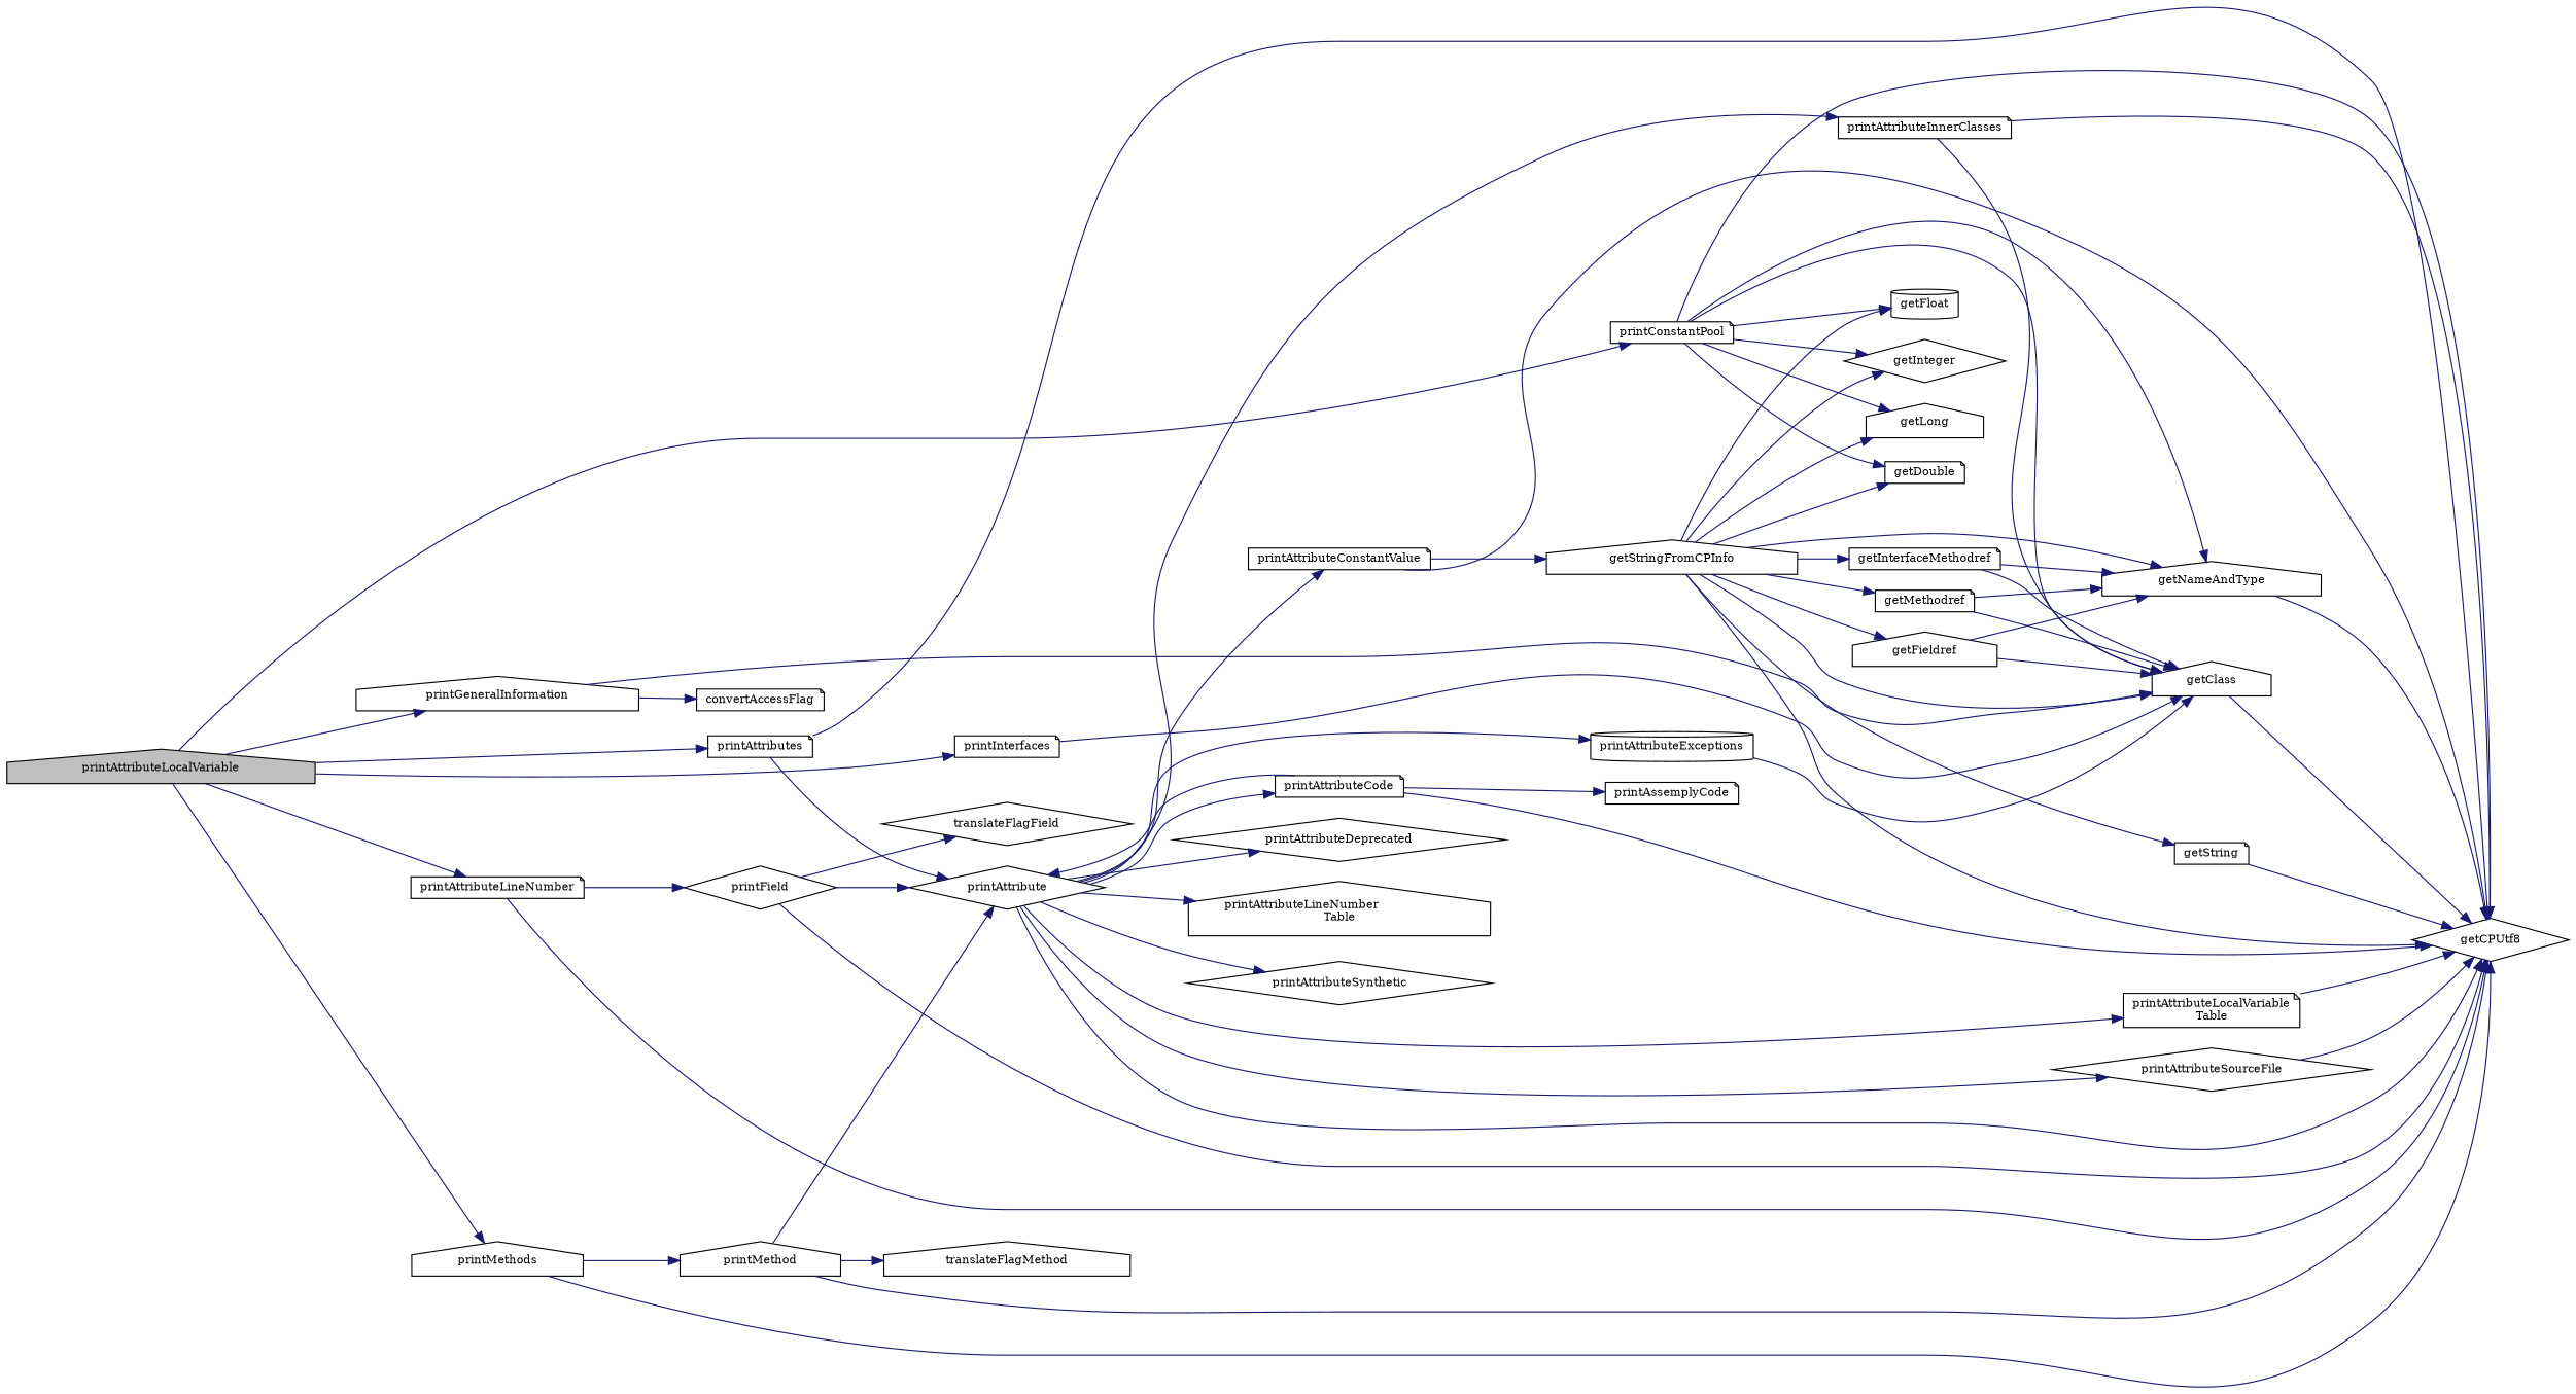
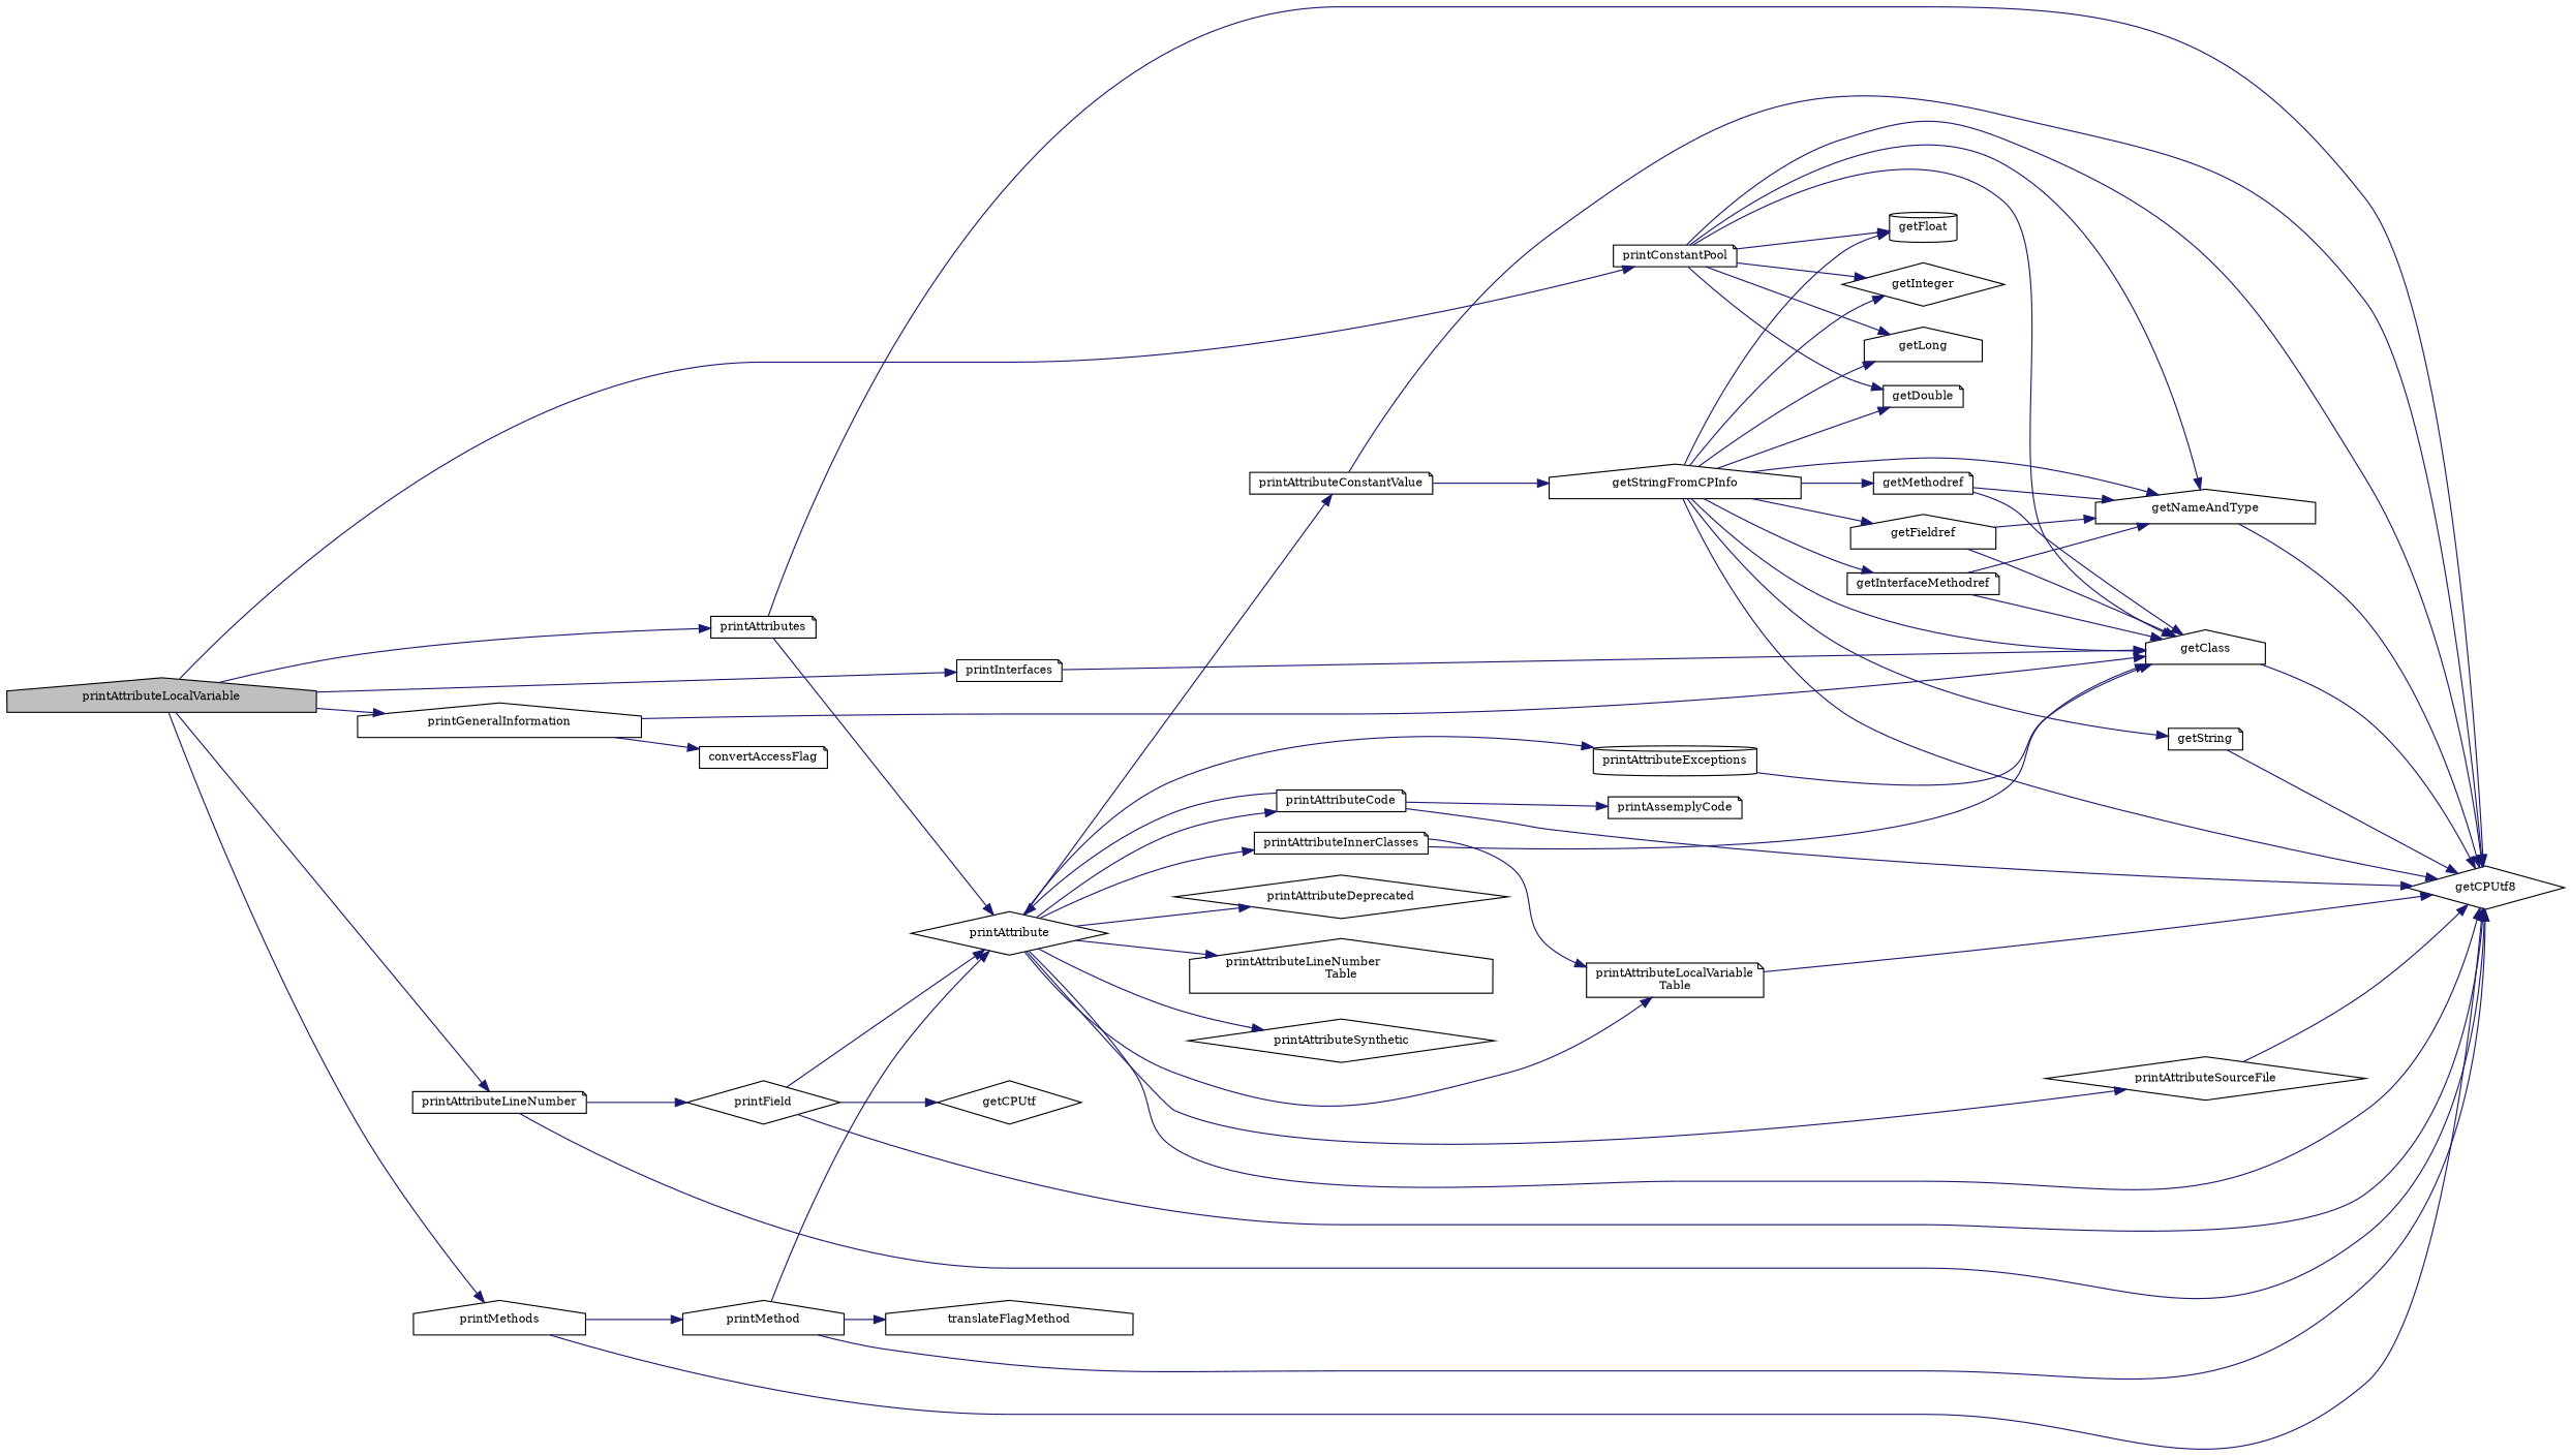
  digraph {
    fontname="DejaVu Serif"
    rankdir=LR
    node [color=black fillcolor=white fontname="DejaVu Serif" fontsize=10 shape=note style=filled]
    edge [color=midnightblue fontname="DejaVu Serif" fontsize=10 labelfontname=Helvetica labelfontsize=10 style=solid]
    n1 [fillcolor=grey75 fontcolor=black height=0.2 label=printAttributeLocalVariable shape=house width=0.4]
    n2 [height=0.2 label=printAttributes width=0.4]
    n3 [height=0.2 label=printConstantPool width=0.4]
    n4 [height=0.2 label=printAttributeLineNumber width=0.4]
    n5 [height=0.2 label=printGeneralInformation shape=house width=0.4]
    n6 [height=0.2 label=printInterfaces width=0.4]
    n7 [height=0.2 label=printMethods shape=house width=0.4]
    n8 [height=0.2 label=getCPUtf8 shape=diamond width=0.4]
    n9 [height=0.2 label=printAttribute shape=diamond width=0.4]
    n10 [height=0.2 label=getClass shape=house width=0.4]
    n11 [height=0.2 label=getDouble width=0.4]
    n12 [height=0.2 label=getNameAndType shape=house width=0.4]
    n13 [height=0.2 label=getFloat shape=cylinder width=0.4]
    n14 [height=0.2 label=getInteger shape=diamond width=0.4]
    n15 [height=0.2 label=getLong shape=house width=0.4]
    n16 [height=0.2 label=printField shape=diamond width=0.4]
    n17 [height=0.2 label=convertAccessFlag width=0.4]
    n18 [height=0.2 label=printMethod shape=house width=0.4]
    n19 [height=0.2 label=printAttributeCode width=0.4]
    n20 [height=0.2 label=printAttributeConstantValue width=0.4]
    n21 [height=0.2 label=printAttributeDeprecated shape=diamond width=0.4]
    n22 [height=0.2 label=printAttributeExceptions shape=cylinder width=0.4]
    n23 [height=0.2 label=printAttributeInnerClasses width=0.4]
    n24 [height=0.2 label="printAttributeLineNumber\lTable" shape=house width=0.4]
    n25 [height=0.2 label="printAttributeLocalVariable\lTable" width=0.4]
    n26 [height=0.2 label=printAttributeSourceFile shape=diamond width=0.4]
    n27 [height=0.2 label=printAttributeSynthetic shape=diamond width=0.4]
    n28 [height=0.2 label=printAssemplyCode width=0.4]
    n29 [height=0.2 label=getStringFromCPInfo shape=house width=0.4]
    n30 [height=0.2 label=getFieldref shape=house width=0.4]
    n31 [height=0.2 label=getInterfaceMethodref width=0.4]
    n32 [height=0.2 label=getMethodref width=0.4]
    n33 [height=0.2 label=getString width=0.4]
-   n34 [height=0.2 label=translateFlagField shape=diamond width=0.4]
+   n34 [height=0.2 label=getCPUtf shape=diamond width=0.4]
    n35 [height=0.2 label=translateFlagMethod shape=house width=0.4]
    n1 -> n2
    n1 -> n3
    n1 -> n4
    n1 -> n5
    n1 -> n6
    n1 -> n7
    n2 -> n8
    n2 -> n9
    n3 -> n8
    n3 -> n10
    n3 -> n11
    n3 -> n12
    n3 -> n13
    n3 -> n14
    n3 -> n15
    n4 -> n8
    n4 -> n16
    n5 -> n10
    n5 -> n17
    n6 -> n10
    n7 -> n8
    n7 -> n18
    n9 -> n8
    n9 -> n19
    n9 -> n20
    n9 -> n21
    n9 -> n22
    n9 -> n23
    n9 -> n24
    n9 -> n25
    n9 -> n26
    n9 -> n27
    n10 -> n8
    n12 -> n8
    n16 -> n8
    n16 -> n9
    n16 -> n34
    n18 -> n8
    n18 -> n9
    n18 -> n35
    n19 -> n8
    n19 -> n9
    n19 -> n28
    n20 -> n8
    n20 -> n29
    n22 -> n10
-   n23 -> n8
+   n23 -> n25
    n23 -> n10
    n25 -> n8
    n26 -> n8
    n29 -> n8
    n29 -> n10
    n29 -> n11
    n29 -> n12
    n29 -> n13
    n29 -> n14
    n29 -> n15
    n29 -> n30
    n29 -> n31
    n29 -> n32
    n29 -> n33
    n30 -> n10
    n30 -> n12
    n31 -> n10
    n31 -> n12
    n32 -> n10
    n32 -> n12
    n33 -> n8
  }
